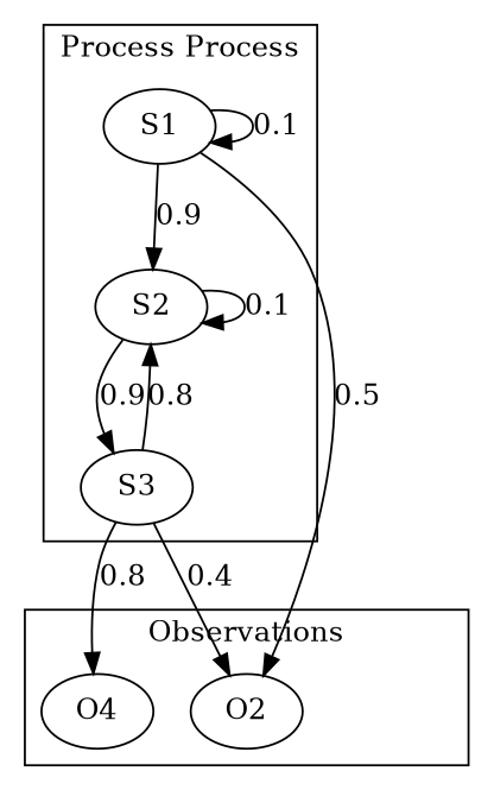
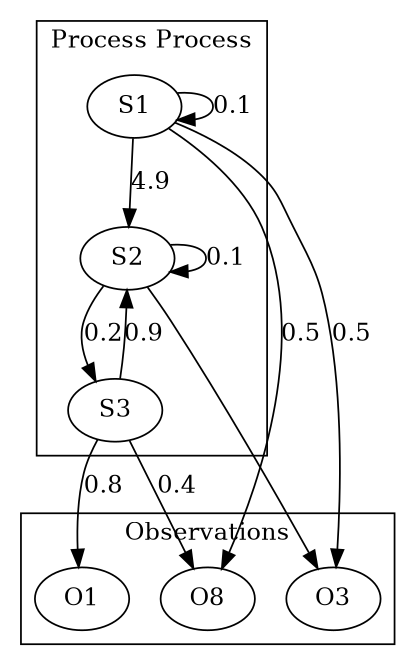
  digraph {
    rankdir=TB
    S1
    S2
    S3
-   O2
-   O1 [label=O4]
+   O2 [label=O8]
+   O3
+   O1
    subgraph cluster_1 {
      label="Process Process"
      S1
      S2
      S3
    }
    subgraph cluster_2 {
      label=Observations
      O2
+     O3
      O1
    }
    S1 -> S1 [label=0.1]
-   S1 -> S2 [label=0.9]
+   S1 -> S2 [label=4.9]
    S1 -> O2 [label=0.5]
+   S1 -> O3 [label=0.5]
    S2 -> S2 [label=0.1]
-   S2 -> S3 [label=0.9]
-   S3 -> S2 [label=0.8]
+   S2 -> S3 [label=0.2]
+   S2 -> O3
+   S3 -> S2 [label=0.9]
    S3 -> O2 [label=0.4]
    S3 -> O1 [label=0.8]
  }
